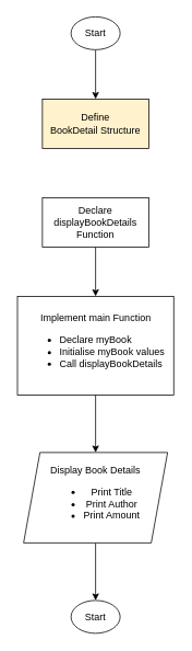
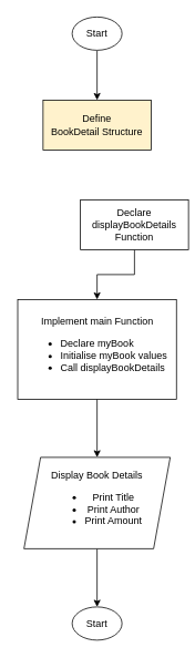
  <mxCell id="0" />
  <mxCell id="1" parent="0" />
  <mxCell id="2" style="edgeStyle=orthogonalEdgeStyle;rounded=0;orthogonalLoop=1;jettySize=auto;html=1;entryX=0.5;entryY=0;entryDx=0;entryDy=0;" edge="1" parent="1" source="3" target="4"><mxGeometry relative="1" as="geometry" /></mxCell>
  <mxCell id="3" value="Start" style="ellipse;whiteSpace=wrap;html=1;" vertex="1" parent="1"><mxGeometry x="86" y="20" width="60" height="40" as="geometry" /></mxCell>
  <mxCell id="4" value="Define&lt;br&gt;BookDetail Structure" style="rounded=0;whiteSpace=wrap;html=1;fillColor=#fff2cc;" vertex="1" parent="1"><mxGeometry x="51" y="120" width="130" height="60" as="geometry" /></mxCell>
  <mxCell id="5" style="edgeStyle=orthogonalEdgeStyle;rounded=0;orthogonalLoop=1;jettySize=auto;html=1;entryX=0.5;entryY=0;entryDx=0;entryDy=0;" edge="1" parent="1" source="6" target="8"><mxGeometry relative="1" as="geometry" /></mxCell>
- <mxCell id="6" value="Declare&lt;br&gt;displayBookDetails Function" style="rounded=0;whiteSpace=wrap;html=1;" vertex="1" parent="1"><mxGeometry x="51" y="240" width="130" height="60" as="geometry" /></mxCell>
+ <mxCell id="6" value="Declare&lt;br&gt;displayBookDetails Function" style="rounded=0;whiteSpace=wrap;html=1;" vertex="1" parent="1"><mxGeometry x="96" y="240" width="130" height="60" as="geometry" /></mxCell>
  <mxCell id="7" style="edgeStyle=orthogonalEdgeStyle;rounded=0;orthogonalLoop=1;jettySize=auto;html=1;entryX=0.5;entryY=0;entryDx=0;entryDy=0;" edge="1" parent="1" source="8" target="10"><mxGeometry relative="1" as="geometry" /></mxCell>
  <mxCell id="8" value="Implement main Function&lt;br&gt;&lt;div style=&quot;&quot;&gt;&lt;ul&gt;&lt;li style=&quot;text-align: left;&quot;&gt;Declare myBook&lt;br&gt;&lt;/li&gt;&lt;li style=&quot;text-align: left;&quot;&gt;Initialise myBook values&lt;br&gt;&lt;/li&gt;&lt;li style=&quot;text-align: left;&quot;&gt;Call displayBookDetails&lt;br&gt;&lt;/li&gt;&lt;/ul&gt;&lt;/div&gt;" style="rounded=0;whiteSpace=wrap;html=1;" vertex="1" parent="1"><mxGeometry x="20.5" y="360" width="191" height="120" as="geometry" /></mxCell>
  <mxCell id="9" style="edgeStyle=orthogonalEdgeStyle;rounded=0;orthogonalLoop=1;jettySize=auto;html=1;entryX=0.5;entryY=0;entryDx=0;entryDy=0;" edge="1" parent="1" source="10" target="11"><mxGeometry relative="1" as="geometry" /></mxCell>
  <mxCell id="10" value="Display Book Details&lt;br&gt;&lt;ul&gt;&lt;li&gt;Print Title&lt;br&gt;&lt;/li&gt;&lt;li&gt;Print Author&lt;br&gt;&lt;/li&gt;&lt;li&gt;Print Amount&lt;br&gt;&lt;/li&gt;&lt;/ul&gt;" style="shape=parallelogram;perimeter=parallelogramPerimeter;whiteSpace=wrap;html=1;fixedSize=1;" vertex="1" parent="1"><mxGeometry x="28" y="550" width="176" height="110" as="geometry" /></mxCell>
  <mxCell id="11" value="Start" style="ellipse;whiteSpace=wrap;html=1;" vertex="1" parent="1"><mxGeometry x="86" y="730" width="60" height="40" as="geometry" /></mxCell>
